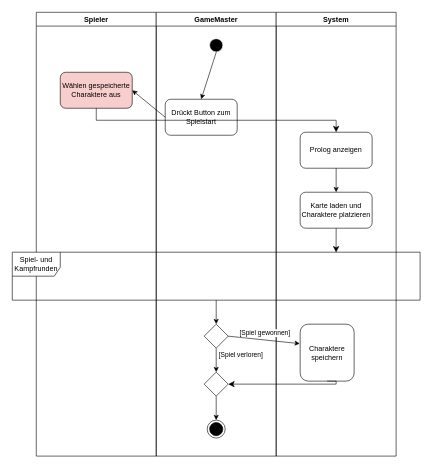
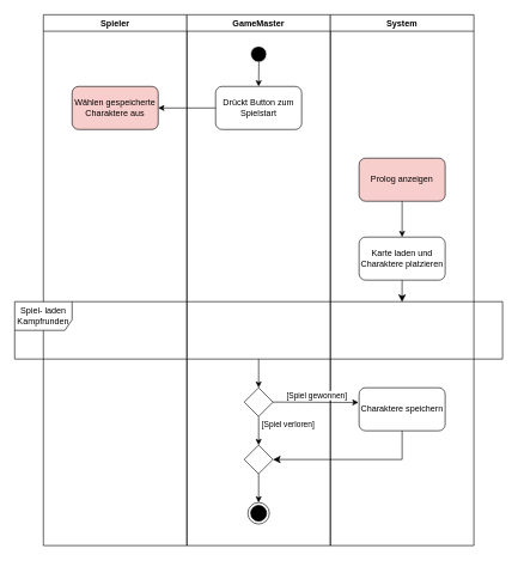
  <mxCell id="0" />
  <mxCell id="1" parent="0" />
  <mxCell id="2" value="Spieler" style="swimlane;whiteSpace=wrap;html=1;" vertex="1" parent="1"><mxGeometry x="60" y="20" width="200" height="740" as="geometry" /></mxCell>
  <mxCell id="3" value="Wählen gespeicherte Charaktere aus" style="rounded=1;whiteSpace=wrap;html=1;strokeColor=#000000;fillColor=#f8cecc;" vertex="1" parent="2"><mxGeometry x="40" y="100" width="120" height="60" as="geometry" /></mxCell>
  <mxCell id="4" value="GameMaster" style="swimlane;whiteSpace=wrap;html=1;" vertex="1" parent="1"><mxGeometry x="260" y="20" width="200" height="740" as="geometry" /></mxCell>
- <mxCell id="5" value="Drückt Button zum Spielstart" style="rounded=1;whiteSpace=wrap;html=1;" vertex="1" parent="4"><mxGeometry x="15" y="145" width="120" height="60" as="geometry" /></mxCell>
+ <mxCell id="5" value="Drückt Button zum Spielstart" style="rounded=1;whiteSpace=wrap;html=1;" vertex="1" parent="4"><mxGeometry x="40" y="100" width="120" height="60" as="geometry" /></mxCell>
  <mxCell id="6" value="" style="ellipse;html=1;shape=endState;fillColor=#000000;strokeColor=#FFFFFF;" vertex="1" parent="4"><mxGeometry x="85" y="40" width="30" height="30" as="geometry" /></mxCell>
  <mxCell id="7" value="" style="endArrow=classic;html=1;rounded=0;entryX=0.5;entryY=0;entryDx=0;entryDy=0;exitX=0.511;exitY=0.856;exitDx=0;exitDy=0;exitPerimeter=0;" edge="1" parent="4" source="6" target="5"><mxGeometry width="50" height="50" relative="1" as="geometry"><mxPoint x="60" y="80" as="sourcePoint" /><mxPoint x="80" y="260" as="targetPoint" /></mxGeometry></mxCell>
  <mxCell id="8" value="" style="rhombus;whiteSpace=wrap;html=1;strokeColor=#000000;" vertex="1" parent="4"><mxGeometry x="80" y="520" width="40" height="40" as="geometry" /></mxCell>
  <mxCell id="9" value="" style="ellipse;html=1;shape=endState;fillColor=#000000;strokeColor=#000000;" vertex="1" parent="4"><mxGeometry x="85" y="680" width="30" height="30" as="geometry" /></mxCell>
  <mxCell id="10" value="" style="endArrow=classic;html=1;rounded=0;exitX=0.5;exitY=1;exitDx=0;exitDy=0;entryX=0.5;entryY=0;entryDx=0;entryDy=0;" edge="1" parent="4" source="8" target="12"><mxGeometry width="50" height="50" relative="1" as="geometry"><mxPoint x="150" y="690" as="sourcePoint" /><mxPoint x="90" y="610" as="targetPoint" /></mxGeometry></mxCell>
  <mxCell id="11" value="[Spiel verloren]" style="edgeLabel;html=1;align=center;verticalAlign=middle;resizable=0;points=[];" vertex="1" connectable="0" parent="10"><mxGeometry x="0.348" y="1" relative="1" as="geometry"><mxPoint x="39" y="-17" as="offset" /></mxGeometry></mxCell>
  <mxCell id="12" value="" style="rhombus;whiteSpace=wrap;html=1;strokeColor=#000000;" vertex="1" parent="4"><mxGeometry x="80" y="600" width="40" height="40" as="geometry" /></mxCell>
  <mxCell id="13" value="" style="endArrow=classic;html=1;rounded=0;exitX=0.5;exitY=1;exitDx=0;exitDy=0;entryX=0.5;entryY=0;entryDx=0;entryDy=0;" edge="1" parent="4" source="12" target="9"><mxGeometry width="50" height="50" relative="1" as="geometry"><mxPoint x="120" y="690" as="sourcePoint" /><mxPoint x="170" y="640" as="targetPoint" /></mxGeometry></mxCell>
  <mxCell id="14" value="" style="endArrow=classic;html=1;rounded=0;exitX=0;exitY=0.5;exitDx=0;exitDy=0;entryX=1;entryY=0.5;entryDx=0;entryDy=0;" edge="1" parent="1" source="5" target="3"><mxGeometry width="50" height="50" relative="1" as="geometry"><mxPoint x="190" y="310" as="sourcePoint" /><mxPoint x="240" y="260" as="targetPoint" /></mxGeometry></mxCell>
  <mxCell id="15" value="System" style="swimlane;whiteSpace=wrap;html=1;strokeColor=#000000;" vertex="1" parent="1"><mxGeometry x="460" y="20" width="200" height="740" as="geometry" /></mxCell>
- <mxCell id="16" value="Prolog anzeigen" style="rounded=1;whiteSpace=wrap;html=1;strokeColor=#000000;" vertex="1" parent="15"><mxGeometry x="40" y="200" width="120" height="60" as="geometry" /></mxCell>
- <mxCell id="17" value="Karte laden und Charaktere platzieren" style="rounded=1;whiteSpace=wrap;html=1;strokeColor=#000000;" vertex="1" parent="15"><mxGeometry x="40" y="300" width="120" height="60" as="geometry" /></mxCell>
+ <mxCell id="16" value="Prolog anzeigen" style="rounded=1;whiteSpace=wrap;html=1;strokeColor=#000000;fillColor=#f8cecc;" vertex="1" parent="15"><mxGeometry x="40" y="200" width="120" height="60" as="geometry" /></mxCell>
+ <mxCell id="17" value="Karte laden und Charaktere platzieren" style="rounded=1;whiteSpace=wrap;html=1;strokeColor=#000000;" vertex="1" parent="15"><mxGeometry x="40" y="310" width="120" height="60" as="geometry" /></mxCell>
  <mxCell id="18" value="" style="endArrow=classic;html=1;rounded=0;exitX=0.5;exitY=1;exitDx=0;exitDy=0;" edge="1" parent="15" source="16" target="17"><mxGeometry width="50" height="50" relative="1" as="geometry"><mxPoint x="-90" y="400" as="sourcePoint" /><mxPoint x="-40" y="350" as="targetPoint" /></mxGeometry></mxCell>
- <mxCell id="19" value="Charaktere speichern" style="rounded=1;whiteSpace=wrap;html=1;strokeColor=#000000;" vertex="1" parent="15"><mxGeometry x="40" y="520" width="90" height="95" as="geometry" /></mxCell>
- <mxCell id="20" value="" style="edgeStyle=elbowEdgeStyle;elbow=vertical;endArrow=classic;html=1;curved=0;rounded=0;endSize=8;startSize=8;exitX=0.5;exitY=1;exitDx=0;exitDy=0;entryX=0.5;entryY=0;entryDx=0;entryDy=0;" edge="1" parent="1" source="3" target="16"><mxGeometry width="50" height="50" relative="1" as="geometry"><mxPoint x="360" y="300" as="sourcePoint" /><mxPoint x="410" y="250" as="targetPoint" /></mxGeometry></mxCell>
- <mxCell id="21" value="Spiel- und Kampfrunden" style="shape=umlFrame;whiteSpace=wrap;html=1;pointerEvents=0;strokeColor=#000000;width=80;height=40;" vertex="1" parent="1"><mxGeometry x="20" y="420" width="680" height="80" as="geometry" /></mxCell>
+ <mxCell id="19" value="Charaktere speichern" style="rounded=1;whiteSpace=wrap;html=1;strokeColor=#000000;" vertex="1" parent="15"><mxGeometry x="40" y="520" width="120" height="60" as="geometry" /></mxCell>
+ <mxCell id="21" value="Spiel- laden Kampfrunden" style="shape=umlFrame;whiteSpace=wrap;html=1;pointerEvents=0;strokeColor=#000000;width=80;height=40;" vertex="1" parent="1"><mxGeometry x="20" y="420" width="680" height="80" as="geometry" /></mxCell>
  <mxCell id="22" value="" style="edgeStyle=segmentEdgeStyle;endArrow=classic;html=1;curved=0;rounded=0;endSize=8;startSize=8;exitX=0.5;exitY=1;exitDx=0;exitDy=0;entryX=0.794;entryY=0.006;entryDx=0;entryDy=0;entryPerimeter=0;" edge="1" parent="1" source="17" target="21"><mxGeometry width="50" height="50" relative="1" as="geometry"><mxPoint x="750" y="450" as="sourcePoint" /><mxPoint x="800" y="400" as="targetPoint" /></mxGeometry></mxCell>
  <mxCell id="23" value="" style="endArrow=classic;html=1;rounded=0;entryX=0.5;entryY=0;entryDx=0;entryDy=0;" edge="1" parent="1" source="21" target="8"><mxGeometry width="50" height="50" relative="1" as="geometry"><mxPoint x="320" y="660" as="sourcePoint" /><mxPoint x="370" y="610" as="targetPoint" /></mxGeometry></mxCell>
  <mxCell id="24" value="" style="endArrow=classic;html=1;rounded=0;exitX=1;exitY=0.5;exitDx=0;exitDy=0;entryX=-0.007;entryY=0.342;entryDx=0;entryDy=0;entryPerimeter=0;" edge="1" parent="1" source="8" target="19"><mxGeometry width="50" height="50" relative="1" as="geometry"><mxPoint x="360" y="680" as="sourcePoint" /><mxPoint x="410" y="630" as="targetPoint" /></mxGeometry></mxCell>
  <mxCell id="25" value="[Spiel gewonnen]" style="edgeLabel;html=1;align=center;verticalAlign=middle;resizable=0;points=[];" vertex="1" connectable="0" parent="24"><mxGeometry x="-0.357" y="1" relative="1" as="geometry"><mxPoint x="22" y="-9" as="offset" /></mxGeometry></mxCell>
  <mxCell id="26" value="" style="edgeStyle=segmentEdgeStyle;endArrow=classic;html=1;curved=0;rounded=0;endSize=8;startSize=8;exitX=0.5;exitY=1;exitDx=0;exitDy=0;entryX=1;entryY=0.5;entryDx=0;entryDy=0;" edge="1" parent="1" source="19" target="12"><mxGeometry width="50" height="50" relative="1" as="geometry"><mxPoint x="500" y="720" as="sourcePoint" /><mxPoint x="410" y="680" as="targetPoint" /><Array as="points"><mxPoint x="560" y="640" /></Array></mxGeometry></mxCell>
